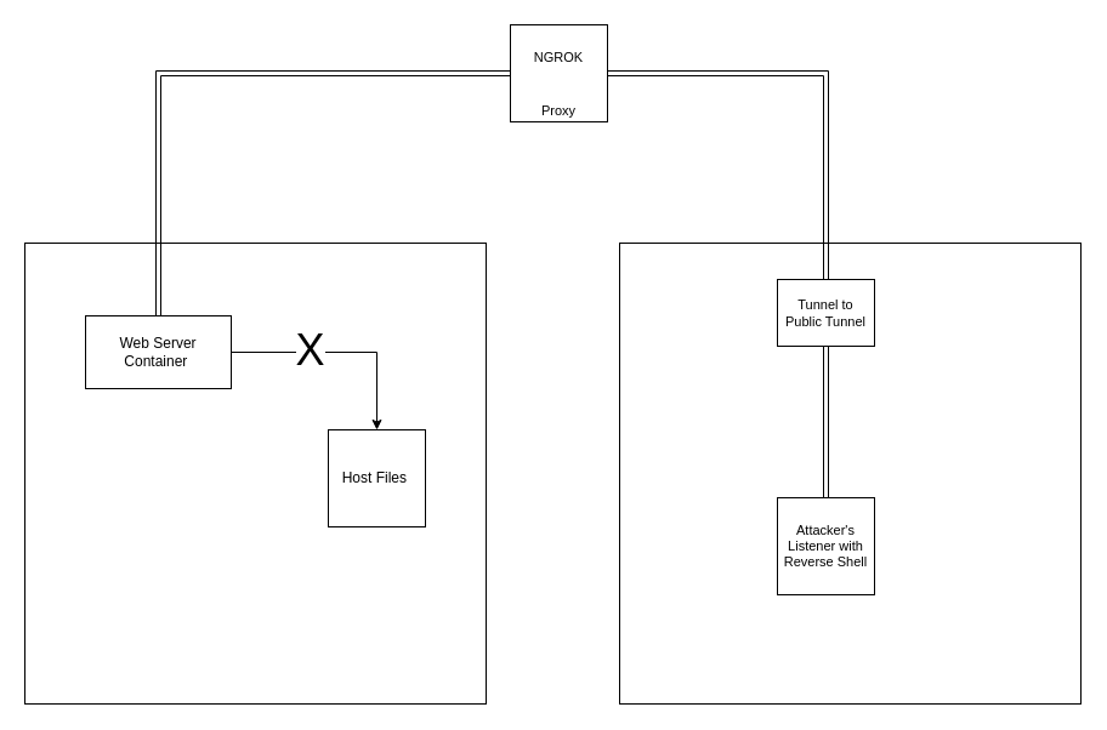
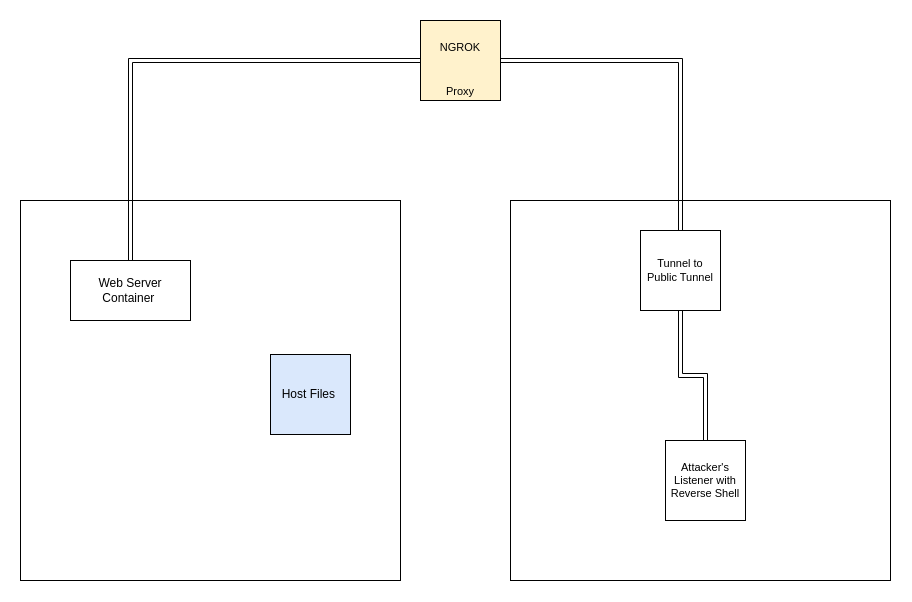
  <mxCell id="0" />
  <mxCell id="1" parent="0" />
  <mxCell id="2" value="" style="whiteSpace=wrap;html=1;aspect=fixed;fontSize=11;" vertex="1" parent="1"><mxGeometry x="510" y="200" width="380" height="380" as="geometry" /></mxCell>
  <mxCell id="3" value="" style="group" vertex="1" connectable="0" parent="1"><mxGeometry x="20" y="200" width="380" height="380" as="geometry" /></mxCell>
  <mxCell id="4" value="" style="whiteSpace=wrap;html=1;aspect=fixed;fontSize=36;" vertex="1" parent="3"><mxGeometry width="380" height="380" as="geometry" /></mxCell>
  <mxCell id="5" value="Web Server Container&amp;nbsp;" style="rounded=0;whiteSpace=wrap;html=1;" vertex="1" parent="3"><mxGeometry x="50" y="60" width="120" height="60" as="geometry" /></mxCell>
- <mxCell id="6" value="Host Files&amp;nbsp;" style="whiteSpace=wrap;html=1;aspect=fixed;" vertex="1" parent="3"><mxGeometry x="250" y="154" width="80" height="80" as="geometry" /></mxCell>
- <mxCell id="7" style="edgeStyle=orthogonalEdgeStyle;rounded=0;orthogonalLoop=1;jettySize=auto;html=1;entryX=0.5;entryY=0;entryDx=0;entryDy=0;" edge="1" parent="3" source="5" target="6"><mxGeometry relative="1" as="geometry" /></mxCell>
- <mxCell id="8" value="&lt;font style=&quot;font-size: 36px;&quot;&gt;X&lt;/font&gt;" style="edgeLabel;html=1;align=center;verticalAlign=middle;resizable=0;points=[];" vertex="1" connectable="0" parent="7"><mxGeometry x="-0.304" y="3" relative="1" as="geometry"><mxPoint as="offset" /></mxGeometry></mxCell>
+ <mxCell id="6" value="Host Files&amp;nbsp;" style="whiteSpace=wrap;html=1;aspect=fixed;fillColor=#dae8fc;" vertex="1" parent="3"><mxGeometry x="250" y="154" width="80" height="80" as="geometry" /></mxCell>
  <mxCell id="9" style="edgeStyle=orthogonalEdgeStyle;rounded=0;orthogonalLoop=1;jettySize=auto;html=1;fontSize=11;shape=link;" edge="1" parent="1" source="10" target="13"><mxGeometry relative="1" as="geometry" /></mxCell>
- <mxCell id="10" value="&lt;font style=&quot;font-size: 11px;&quot;&gt;NGROK&lt;br&gt;Proxy&lt;br&gt;&lt;/font&gt;" style="whiteSpace=wrap;html=1;aspect=fixed;fontSize=36;" vertex="1" parent="1"><mxGeometry x="420" y="20" width="80" height="80" as="geometry" /></mxCell>
- <mxCell id="11" value="Attacker's Listener with Reverse Shell" style="whiteSpace=wrap;html=1;aspect=fixed;fontSize=11;" vertex="1" parent="1"><mxGeometry x="640" y="410" width="80" height="80" as="geometry" /></mxCell>
+ <mxCell id="10" value="&lt;font style=&quot;font-size: 11px;&quot;&gt;NGROK&lt;br&gt;Proxy&lt;br&gt;&lt;/font&gt;" style="whiteSpace=wrap;html=1;aspect=fixed;fontSize=36;fillColor=#fff2cc;" vertex="1" parent="1"><mxGeometry x="420" y="20" width="80" height="80" as="geometry" /></mxCell>
+ <mxCell id="11" value="Attacker's Listener with Reverse Shell" style="whiteSpace=wrap;html=1;aspect=fixed;fontSize=11;" vertex="1" parent="1"><mxGeometry x="665" y="440" width="80" height="80" as="geometry" /></mxCell>
  <mxCell id="12" style="edgeStyle=orthogonalEdgeStyle;rounded=0;orthogonalLoop=1;jettySize=auto;html=1;fontSize=11;entryX=0.5;entryY=0;entryDx=0;entryDy=0;shape=link;" edge="1" parent="1" source="13" target="11"><mxGeometry relative="1" as="geometry" /></mxCell>
- <mxCell id="13" value="Tunnel to Public Tunnel" style="whiteSpace=wrap;html=1;aspect=fixed;fontSize=11;" vertex="1" parent="1"><mxGeometry x="640" y="230" width="80" height="55" as="geometry" /></mxCell>
+ <mxCell id="13" value="Tunnel to Public Tunnel" style="whiteSpace=wrap;html=1;aspect=fixed;fontSize=11;" vertex="1" parent="1"><mxGeometry x="640" y="230" width="80" height="80" as="geometry" /></mxCell>
  <mxCell id="14" style="edgeStyle=orthogonalEdgeStyle;rounded=0;orthogonalLoop=1;jettySize=auto;html=1;fontSize=11;shape=link;" edge="1" parent="1" source="5" target="10"><mxGeometry relative="1" as="geometry"><Array as="points"><mxPoint x="130" y="60" /></Array></mxGeometry></mxCell>
